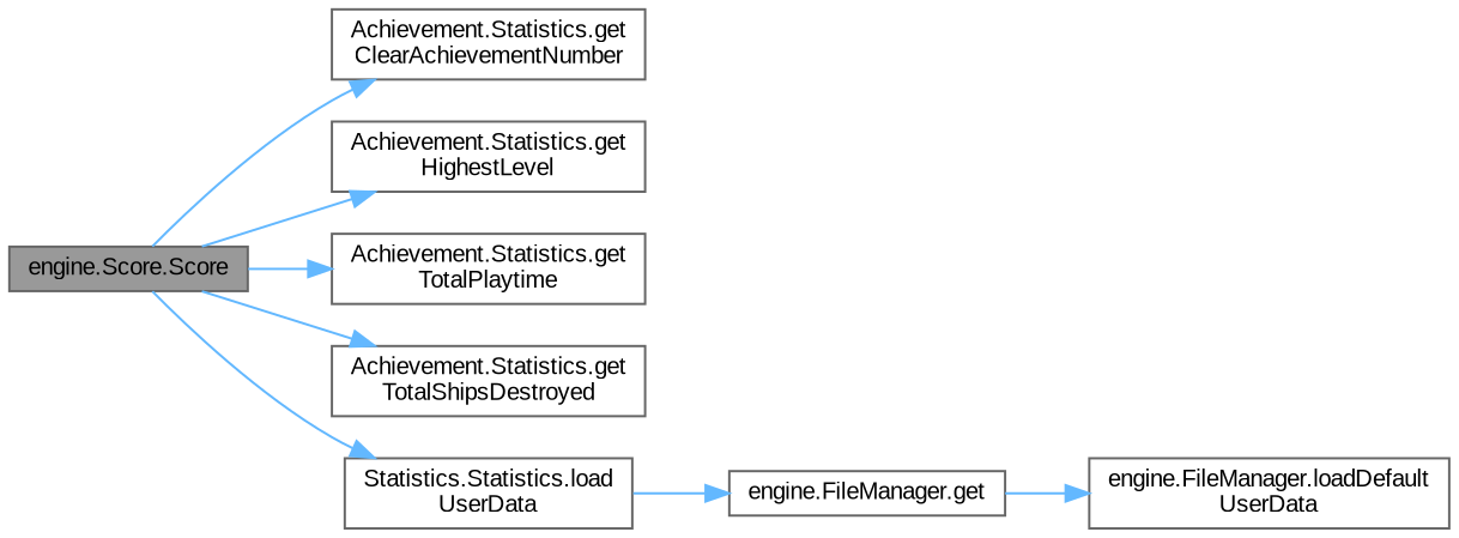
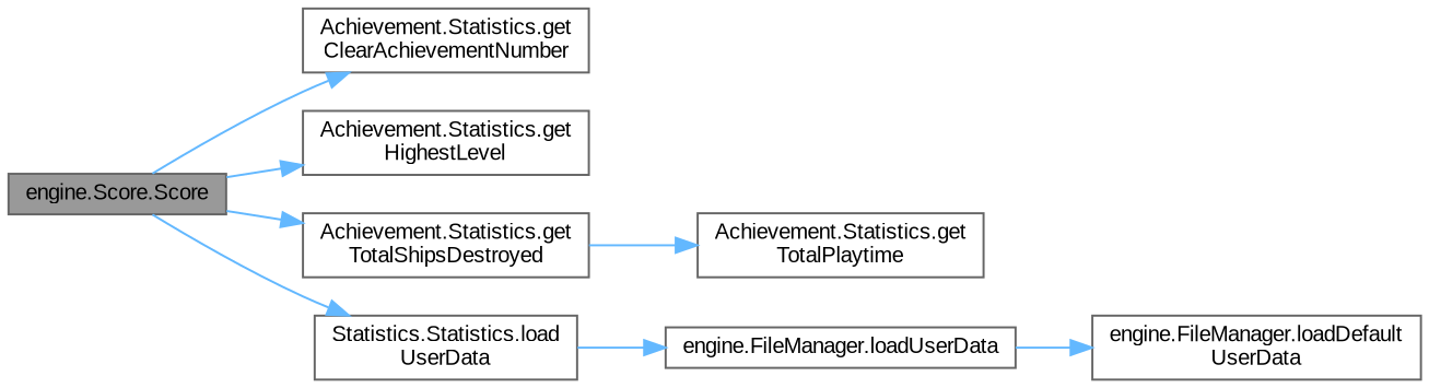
  digraph {
    fontname="Liberation Sans"
    rankdir=LR
    node [color=grey40 fillcolor=white fontname="Liberation Sans" fontsize=10 shape=box style=filled]
    edge [color=steelblue1 fontname="Liberation Sans" fontsize=10 labelfontname=Helvetica labelfontsize=10 style=solid]
    n1 [color=gray40 fillcolor=grey60 fontcolor=black height=0.2 label="engine.Score.Score" width=0.4]
    n2 [height=0.2 label="Achievement.Statistics.get\lClearAchievementNumber" width=0.4]
    n3 [height=0.2 label="Achievement.Statistics.get\lHighestLevel" width=0.4]
    n4 [height=0.2 label="Achievement.Statistics.get\lTotalPlaytime" width=0.4]
    n5 [height=0.2 label="Achievement.Statistics.get\lTotalShipsDestroyed" width=0.4]
    n6 [height=0.2 label="Statistics.Statistics.load\lUserData" width=0.4]
-   n7 [height=0.2 label="engine.FileManager.get" width=0.4]
+   n7 [height=0.2 label="engine.FileManager.loadUserData" width=0.4]
    n8 [height=0.2 label="engine.FileManager.loadDefault\lUserData" width=0.4]
    n1 -> n2
    n1 -> n3
-   n1 -> n4
+   n5 -> n4
    n1 -> n5
    n1 -> n6
    n6 -> n7
    n7 -> n8
  }
